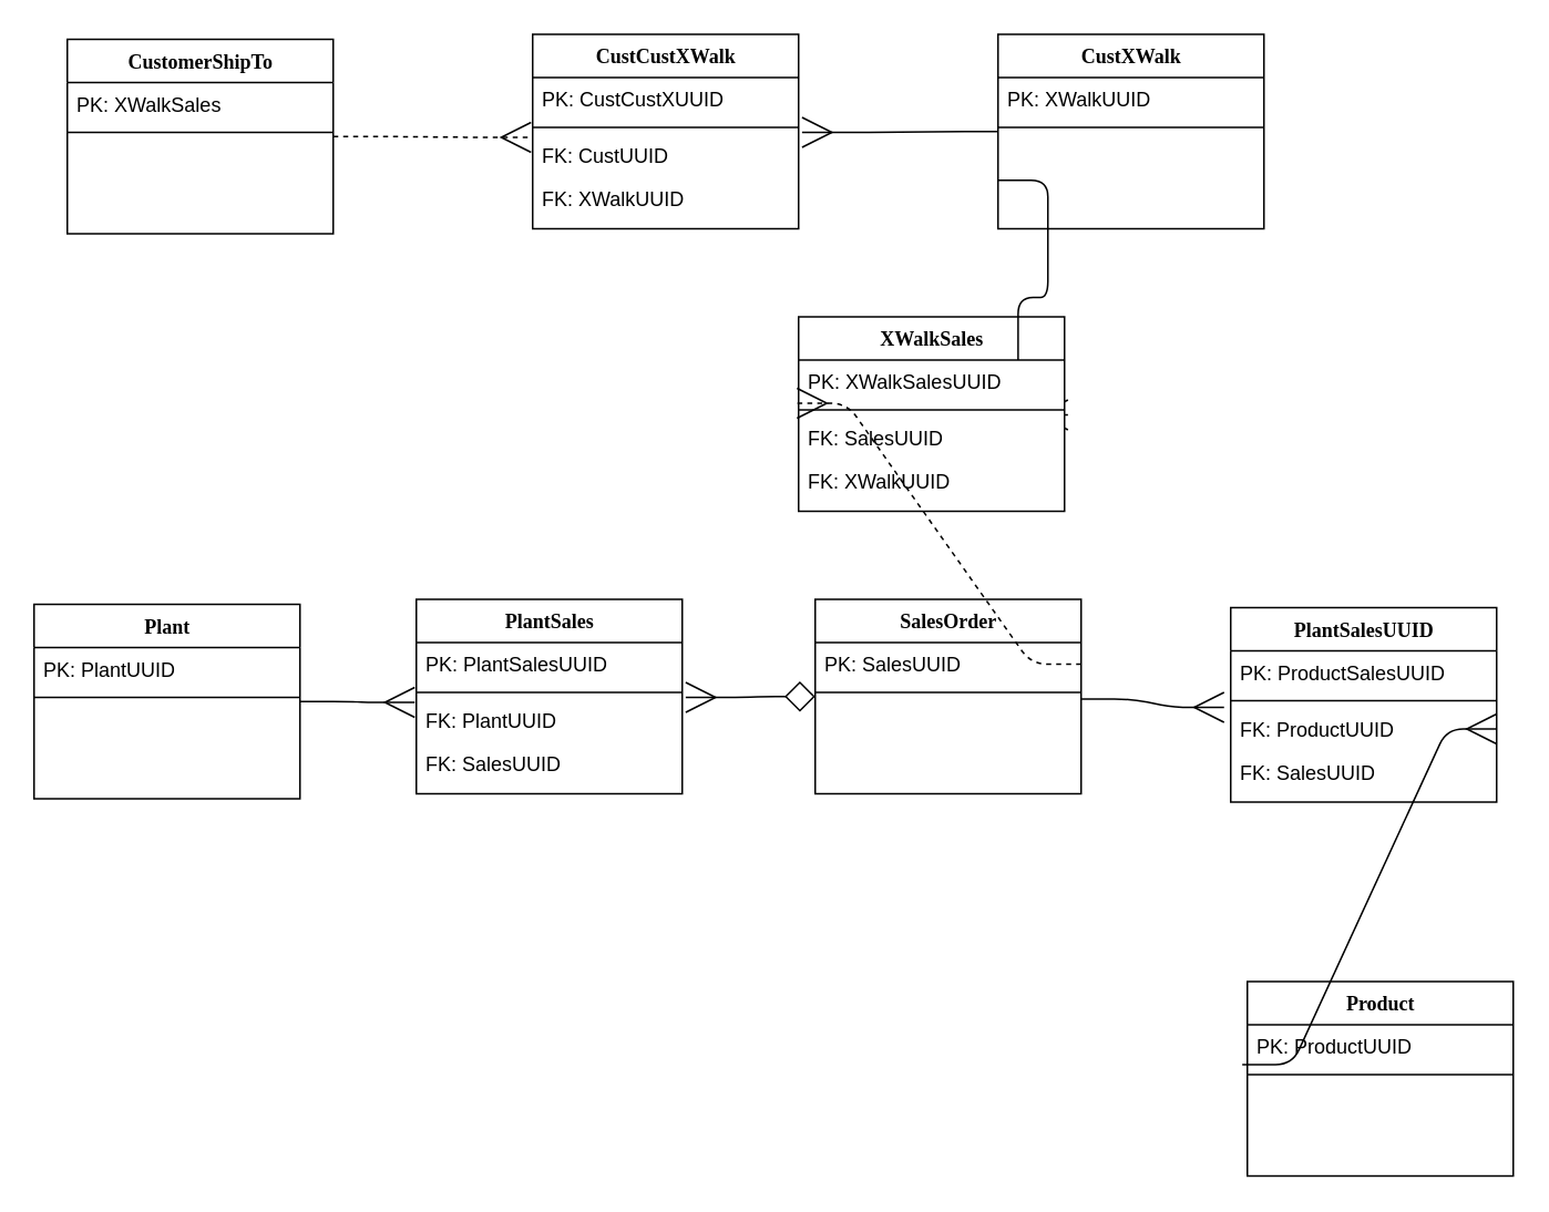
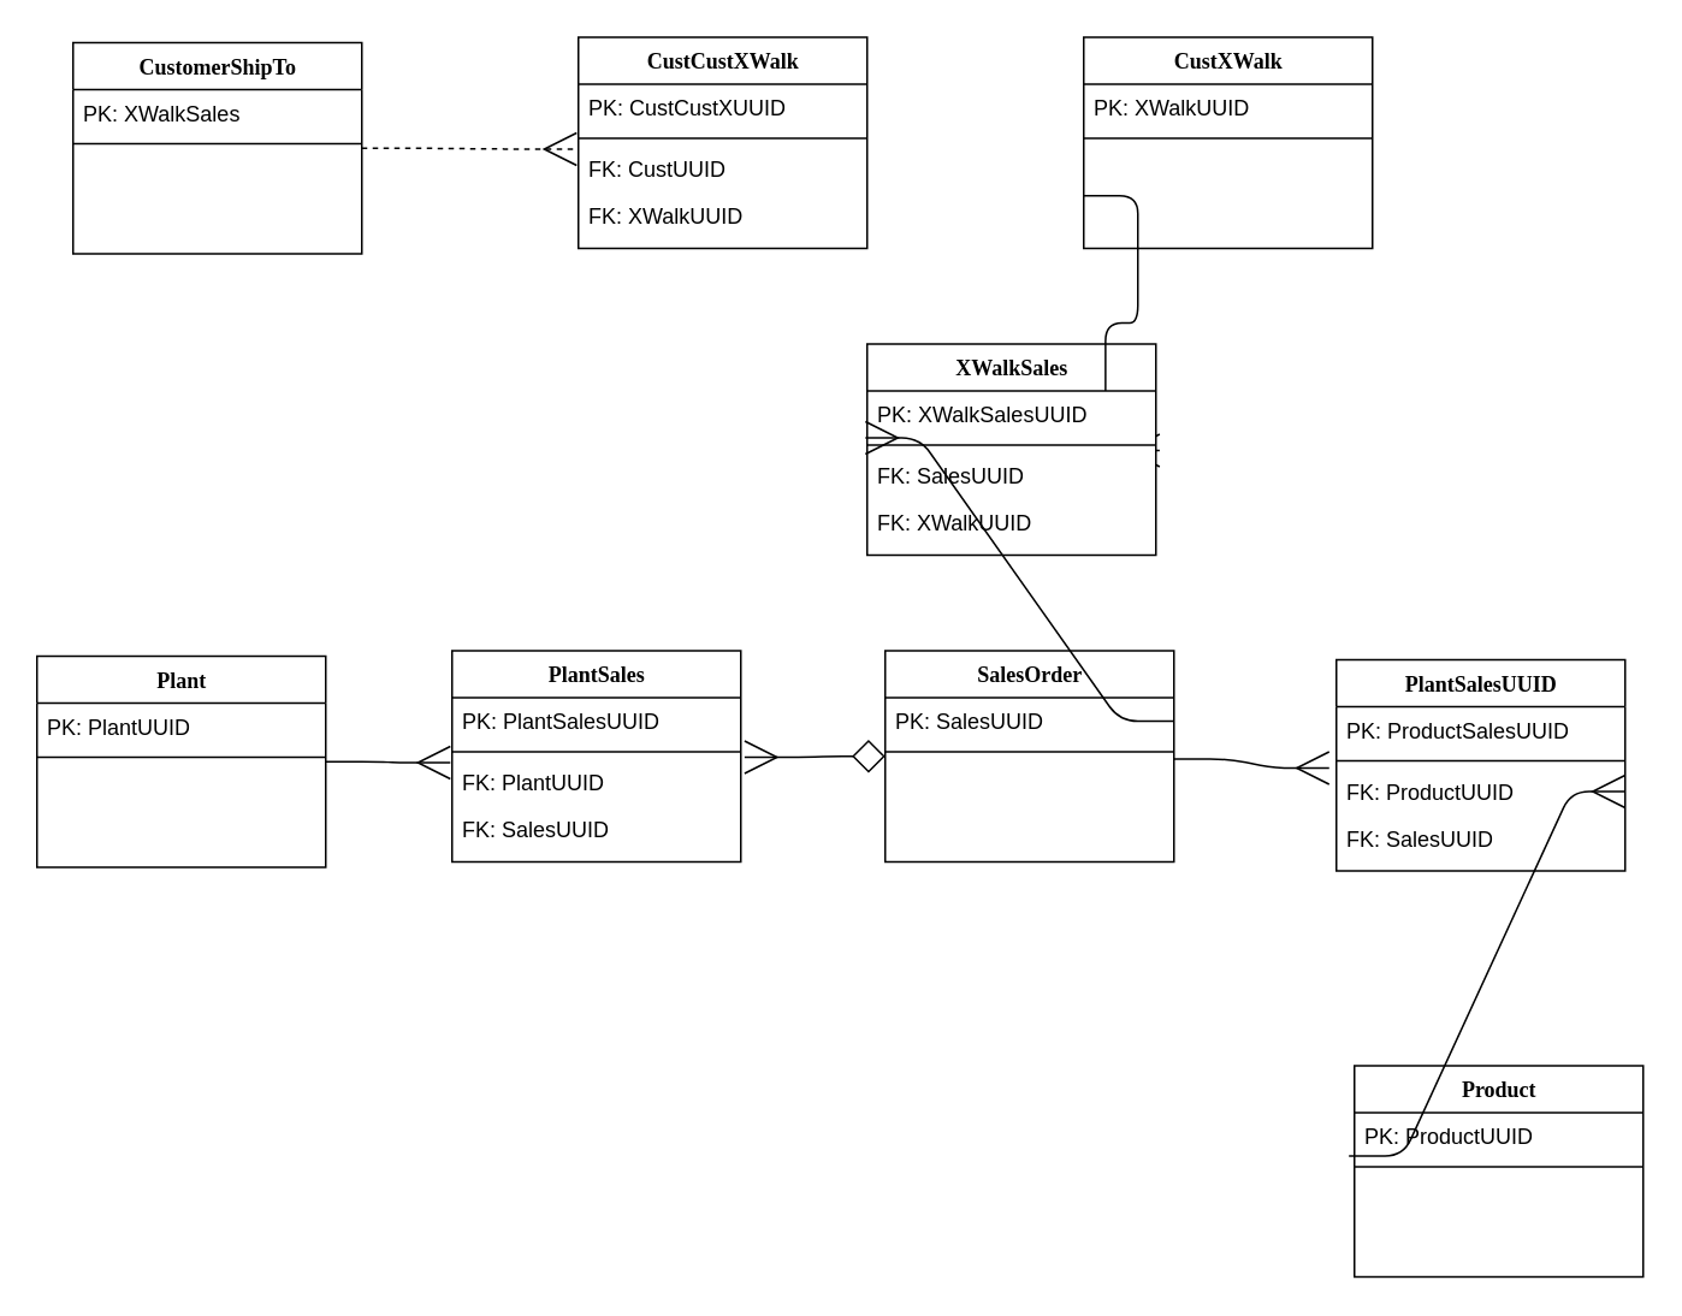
  <mxCell id="0" />
  <mxCell id="1" parent="0" />
  <mxCell id="2" value="CustomerShipTo" style="swimlane;html=1;fontStyle=1;align=center;verticalAlign=top;childLayout=stackLayout;horizontal=1;startSize=26;horizontalStack=0;resizeParent=1;resizeLast=0;collapsible=1;marginBottom=0;swimlaneFillColor=#ffffff;rounded=0;shadow=0;comic=0;labelBackgroundColor=none;strokeWidth=1;fillColor=none;fontFamily=Verdana;fontSize=12" parent="1" vertex="1"><mxGeometry x="40" y="23" width="160" height="117" as="geometry" /></mxCell>
  <mxCell id="3" value="PK: XWalkSales" style="text;html=1;strokeColor=none;fillColor=none;align=left;verticalAlign=top;spacingLeft=4;spacingRight=4;whiteSpace=wrap;overflow=hidden;rotatable=0;points=[[0,0.5],[1,0.5]];portConstraint=eastwest;" parent="2" vertex="1"><mxGeometry y="26" width="160" height="26" as="geometry" /></mxCell>
  <mxCell id="4" value="" style="line;html=1;strokeWidth=1;fillColor=none;align=left;verticalAlign=middle;spacingTop=-1;spacingLeft=3;spacingRight=3;rotatable=0;labelPosition=right;points=[];portConstraint=eastwest;" parent="2" vertex="1"><mxGeometry y="52" width="160" height="8" as="geometry" /></mxCell>
  <mxCell id="5" value="CustCustXWalk" style="swimlane;html=1;fontStyle=1;align=center;verticalAlign=top;childLayout=stackLayout;horizontal=1;startSize=26;horizontalStack=0;resizeParent=1;resizeLast=0;collapsible=1;marginBottom=0;swimlaneFillColor=#ffffff;rounded=0;shadow=0;comic=0;labelBackgroundColor=none;strokeWidth=1;fillColor=none;fontFamily=Verdana;fontSize=12" vertex="1" parent="1"><mxGeometry x="320" y="20" width="160" height="117" as="geometry" /></mxCell>
  <mxCell id="6" value="PK: CustCustXUUID" style="text;html=1;strokeColor=none;fillColor=none;align=left;verticalAlign=top;spacingLeft=4;spacingRight=4;whiteSpace=wrap;overflow=hidden;rotatable=0;points=[[0,0.5],[1,0.5]];portConstraint=eastwest;" vertex="1" parent="5"><mxGeometry y="26" width="160" height="26" as="geometry" /></mxCell>
  <mxCell id="7" value="" style="line;html=1;strokeWidth=1;fillColor=none;align=left;verticalAlign=middle;spacingTop=-1;spacingLeft=3;spacingRight=3;rotatable=0;labelPosition=right;points=[];portConstraint=eastwest;" vertex="1" parent="5"><mxGeometry y="52" width="160" height="8" as="geometry" /></mxCell>
  <mxCell id="8" value="FK: CustUUID" style="text;html=1;strokeColor=none;fillColor=none;align=left;verticalAlign=top;spacingLeft=4;spacingRight=4;whiteSpace=wrap;overflow=hidden;rotatable=0;points=[[0,0.5],[1,0.5]];portConstraint=eastwest;" vertex="1" parent="5"><mxGeometry y="60" width="160" height="26" as="geometry" /></mxCell>
  <mxCell id="9" value="FK: XWalkUUID" style="text;html=1;strokeColor=none;fillColor=none;align=left;verticalAlign=top;spacingLeft=4;spacingRight=4;whiteSpace=wrap;overflow=hidden;rotatable=0;points=[[0,0.5],[1,0.5]];portConstraint=eastwest;" vertex="1" parent="5"><mxGeometry y="86" width="160" height="26" as="geometry" /></mxCell>
  <mxCell id="10" value="CustXWalk" style="swimlane;html=1;fontStyle=1;align=center;verticalAlign=top;childLayout=stackLayout;horizontal=1;startSize=26;horizontalStack=0;resizeParent=1;resizeLast=0;collapsible=1;marginBottom=0;swimlaneFillColor=#ffffff;rounded=0;shadow=0;comic=0;labelBackgroundColor=none;strokeWidth=1;fillColor=none;fontFamily=Verdana;fontSize=12" vertex="1" parent="1"><mxGeometry x="600" y="20" width="160" height="117" as="geometry" /></mxCell>
  <mxCell id="11" value="PK: XWalkUUID" style="text;html=1;strokeColor=none;fillColor=none;align=left;verticalAlign=top;spacingLeft=4;spacingRight=4;whiteSpace=wrap;overflow=hidden;rotatable=0;points=[[0,0.5],[1,0.5]];portConstraint=eastwest;" vertex="1" parent="10"><mxGeometry y="26" width="160" height="26" as="geometry" /></mxCell>
  <mxCell id="12" value="" style="line;html=1;strokeWidth=1;fillColor=none;align=left;verticalAlign=middle;spacingTop=-1;spacingLeft=3;spacingRight=3;rotatable=0;labelPosition=right;points=[];portConstraint=eastwest;" vertex="1" parent="10"><mxGeometry y="52" width="160" height="8" as="geometry" /></mxCell>
  <mxCell id="13" value="" style="edgeStyle=entityRelationEdgeStyle;fontSize=12;html=1;endArrow=ERmany;exitX=1;exitY=0.5;exitDx=0;exitDy=0;entryX=-0.006;entryY=0.077;entryDx=0;entryDy=0;entryPerimeter=0;strokeWidth=1;endSize=16;dashed=1;" edge="1" parent="1" source="2" target="8"><mxGeometry width="100" height="100" relative="1" as="geometry"><mxPoint x="190" y="290" as="sourcePoint" /><mxPoint x="290" y="190" as="targetPoint" /></mxGeometry></mxCell>
- <mxCell id="14" value="" style="edgeStyle=entityRelationEdgeStyle;fontSize=12;html=1;endArrow=none;strokeWidth=1;endSize=16;startSize=16;startArrow=ERmany;startFill=0;exitX=1.013;exitY=-0.038;exitDx=0;exitDy=0;exitPerimeter=0;entryX=0;entryY=0.5;entryDx=0;entryDy=0;endFill=0;" edge="1" parent="1" source="8" target="10"><mxGeometry width="100" height="100" relative="1" as="geometry"><mxPoint x="630" y="180" as="sourcePoint" /><mxPoint x="530" y="90" as="targetPoint" /></mxGeometry></mxCell>
  <mxCell id="15" value="" style="edgeStyle=entityRelationEdgeStyle;fontSize=12;html=1;endArrow=ERmany;exitX=1;exitY=0.5;exitDx=0;exitDy=0;entryX=-0.006;entryY=0.077;entryDx=0;entryDy=0;entryPerimeter=0;strokeWidth=1;endSize=16;" edge="1" parent="1" source="17" target="23"><mxGeometry width="100" height="100" relative="1" as="geometry"><mxPoint x="170" y="630" as="sourcePoint" /><mxPoint x="270" y="530" as="targetPoint" /></mxGeometry></mxCell>
  <mxCell id="16" value="" style="edgeStyle=entityRelationEdgeStyle;fontSize=12;html=1;endArrow=diamond;strokeWidth=1;endSize=16;startSize=16;startArrow=ERmany;startFill=0;exitX=1.013;exitY=-0.038;exitDx=0;exitDy=0;exitPerimeter=0;entryX=0;entryY=0.5;entryDx=0;entryDy=0;endFill=0;" edge="1" parent="1" source="23" target="25"><mxGeometry width="100" height="100" relative="1" as="geometry"><mxPoint x="610" y="520" as="sourcePoint" /><mxPoint x="510" y="430" as="targetPoint" /></mxGeometry></mxCell>
  <mxCell id="17" value="Plant" style="swimlane;html=1;fontStyle=1;align=center;verticalAlign=top;childLayout=stackLayout;horizontal=1;startSize=26;horizontalStack=0;resizeParent=1;resizeLast=0;collapsible=1;marginBottom=0;swimlaneFillColor=#ffffff;rounded=0;shadow=0;comic=0;labelBackgroundColor=none;strokeWidth=1;fillColor=none;fontFamily=Verdana;fontSize=12" vertex="1" parent="1"><mxGeometry x="20" y="363" width="160" height="117" as="geometry" /></mxCell>
  <mxCell id="18" value="PK: PlantUUID" style="text;html=1;strokeColor=none;fillColor=none;align=left;verticalAlign=top;spacingLeft=4;spacingRight=4;whiteSpace=wrap;overflow=hidden;rotatable=0;points=[[0,0.5],[1,0.5]];portConstraint=eastwest;" vertex="1" parent="17"><mxGeometry y="26" width="160" height="26" as="geometry" /></mxCell>
  <mxCell id="19" value="" style="line;html=1;strokeWidth=1;fillColor=none;align=left;verticalAlign=middle;spacingTop=-1;spacingLeft=3;spacingRight=3;rotatable=0;labelPosition=right;points=[];portConstraint=eastwest;" vertex="1" parent="17"><mxGeometry y="52" width="160" height="8" as="geometry" /></mxCell>
  <mxCell id="20" value="PlantSales" style="swimlane;html=1;fontStyle=1;align=center;verticalAlign=top;childLayout=stackLayout;horizontal=1;startSize=26;horizontalStack=0;resizeParent=1;resizeLast=0;collapsible=1;marginBottom=0;swimlaneFillColor=#ffffff;rounded=0;shadow=0;comic=0;labelBackgroundColor=none;strokeWidth=1;fillColor=none;fontFamily=Verdana;fontSize=12" vertex="1" parent="1"><mxGeometry x="250" y="360" width="160" height="117" as="geometry" /></mxCell>
  <mxCell id="21" value="PK: PlantSalesUUID" style="text;html=1;strokeColor=none;fillColor=none;align=left;verticalAlign=top;spacingLeft=4;spacingRight=4;whiteSpace=wrap;overflow=hidden;rotatable=0;points=[[0,0.5],[1,0.5]];portConstraint=eastwest;" vertex="1" parent="20"><mxGeometry y="26" width="160" height="26" as="geometry" /></mxCell>
  <mxCell id="22" value="" style="line;html=1;strokeWidth=1;fillColor=none;align=left;verticalAlign=middle;spacingTop=-1;spacingLeft=3;spacingRight=3;rotatable=0;labelPosition=right;points=[];portConstraint=eastwest;" vertex="1" parent="20"><mxGeometry y="52" width="160" height="8" as="geometry" /></mxCell>
  <mxCell id="23" value="FK: PlantUUID" style="text;html=1;strokeColor=none;fillColor=none;align=left;verticalAlign=top;spacingLeft=4;spacingRight=4;whiteSpace=wrap;overflow=hidden;rotatable=0;points=[[0,0.5],[1,0.5]];portConstraint=eastwest;" vertex="1" parent="20"><mxGeometry y="60" width="160" height="26" as="geometry" /></mxCell>
  <mxCell id="24" value="FK: SalesUUID" style="text;html=1;strokeColor=none;fillColor=none;align=left;verticalAlign=top;spacingLeft=4;spacingRight=4;whiteSpace=wrap;overflow=hidden;rotatable=0;points=[[0,0.5],[1,0.5]];portConstraint=eastwest;" vertex="1" parent="20"><mxGeometry y="86" width="160" height="26" as="geometry" /></mxCell>
  <mxCell id="25" value="SalesOrder" style="swimlane;html=1;fontStyle=1;align=center;verticalAlign=top;childLayout=stackLayout;horizontal=1;startSize=26;horizontalStack=0;resizeParent=1;resizeLast=0;collapsible=1;marginBottom=0;swimlaneFillColor=#ffffff;rounded=0;shadow=0;comic=0;labelBackgroundColor=none;strokeWidth=1;fillColor=none;fontFamily=Verdana;fontSize=12" vertex="1" parent="1"><mxGeometry x="490" y="360" width="160" height="117" as="geometry" /></mxCell>
  <mxCell id="26" value="PK: SalesUUID" style="text;html=1;strokeColor=none;fillColor=none;align=left;verticalAlign=top;spacingLeft=4;spacingRight=4;whiteSpace=wrap;overflow=hidden;rotatable=0;points=[[0,0.5],[1,0.5]];portConstraint=eastwest;" vertex="1" parent="25"><mxGeometry y="26" width="160" height="26" as="geometry" /></mxCell>
  <mxCell id="27" value="" style="line;html=1;strokeWidth=1;fillColor=none;align=left;verticalAlign=middle;spacingTop=-1;spacingLeft=3;spacingRight=3;rotatable=0;labelPosition=right;points=[];portConstraint=eastwest;" vertex="1" parent="25"><mxGeometry y="52" width="160" height="8" as="geometry" /></mxCell>
  <mxCell id="28" value="PlantSalesUUID" style="swimlane;html=1;fontStyle=1;align=center;verticalAlign=top;childLayout=stackLayout;horizontal=1;startSize=26;horizontalStack=0;resizeParent=1;resizeLast=0;collapsible=1;marginBottom=0;swimlaneFillColor=#ffffff;rounded=0;shadow=0;comic=0;labelBackgroundColor=none;strokeWidth=1;fillColor=none;fontFamily=Verdana;fontSize=12" vertex="1" parent="1"><mxGeometry x="740" y="365" width="160" height="117" as="geometry" /></mxCell>
  <mxCell id="29" value="PK: ProductSalesUUID" style="text;html=1;strokeColor=none;fillColor=none;align=left;verticalAlign=top;spacingLeft=4;spacingRight=4;whiteSpace=wrap;overflow=hidden;rotatable=0;points=[[0,0.5],[1,0.5]];portConstraint=eastwest;" vertex="1" parent="28"><mxGeometry y="26" width="160" height="26" as="geometry" /></mxCell>
  <mxCell id="30" value="" style="line;html=1;strokeWidth=1;fillColor=none;align=left;verticalAlign=middle;spacingTop=-1;spacingLeft=3;spacingRight=3;rotatable=0;labelPosition=right;points=[];portConstraint=eastwest;" vertex="1" parent="28"><mxGeometry y="52" width="160" height="8" as="geometry" /></mxCell>
  <mxCell id="31" value="FK: ProductUUID" style="text;html=1;strokeColor=none;fillColor=none;align=left;verticalAlign=top;spacingLeft=4;spacingRight=4;whiteSpace=wrap;overflow=hidden;rotatable=0;points=[[0,0.5],[1,0.5]];portConstraint=eastwest;" vertex="1" parent="28"><mxGeometry y="60" width="160" height="26" as="geometry" /></mxCell>
  <mxCell id="32" value="FK: SalesUUID" style="text;html=1;strokeColor=none;fillColor=none;align=left;verticalAlign=top;spacingLeft=4;spacingRight=4;whiteSpace=wrap;overflow=hidden;rotatable=0;points=[[0,0.5],[1,0.5]];portConstraint=eastwest;" vertex="1" parent="28"><mxGeometry y="86" width="160" height="26" as="geometry" /></mxCell>
  <mxCell id="33" value="Product" style="swimlane;html=1;fontStyle=1;align=center;verticalAlign=top;childLayout=stackLayout;horizontal=1;startSize=26;horizontalStack=0;resizeParent=1;resizeLast=0;collapsible=1;marginBottom=0;swimlaneFillColor=#ffffff;rounded=0;shadow=0;comic=0;labelBackgroundColor=none;strokeWidth=1;fillColor=none;fontFamily=Verdana;fontSize=12" vertex="1" parent="1"><mxGeometry x="750" y="590" width="160" height="117" as="geometry" /></mxCell>
  <mxCell id="34" value="PK: ProductUUID" style="text;html=1;strokeColor=none;fillColor=none;align=left;verticalAlign=top;spacingLeft=4;spacingRight=4;whiteSpace=wrap;overflow=hidden;rotatable=0;points=[[0,0.5],[1,0.5]];portConstraint=eastwest;" vertex="1" parent="33"><mxGeometry y="26" width="160" height="26" as="geometry" /></mxCell>
  <mxCell id="35" value="" style="line;html=1;strokeWidth=1;fillColor=none;align=left;verticalAlign=middle;spacingTop=-1;spacingLeft=3;spacingRight=3;rotatable=0;labelPosition=right;points=[];portConstraint=eastwest;" vertex="1" parent="33"><mxGeometry y="52" width="160" height="8" as="geometry" /></mxCell>
  <mxCell id="36" value="" style="edgeStyle=entityRelationEdgeStyle;fontSize=12;html=1;endArrow=none;strokeWidth=1;endSize=16;startSize=16;startArrow=ERmany;startFill=0;exitX=1;exitY=0.5;exitDx=0;exitDy=0;entryX=-0.019;entryY=0.923;entryDx=0;entryDy=0;endFill=0;entryPerimeter=0;" edge="1" parent="1" source="31" target="34"><mxGeometry width="100" height="100" relative="1" as="geometry"><mxPoint x="422.08" y="429.012" as="sourcePoint" /><mxPoint x="500" y="428.5" as="targetPoint" /></mxGeometry></mxCell>
  <mxCell id="37" value="" style="edgeStyle=entityRelationEdgeStyle;fontSize=12;html=1;endArrow=ERmany;exitX=1;exitY=1;exitDx=0;exitDy=0;entryX=-0.025;entryY=0;entryDx=0;entryDy=0;entryPerimeter=0;strokeWidth=1;endSize=16;exitPerimeter=0;" edge="1" parent="1" source="27" target="31"><mxGeometry width="100" height="100" relative="1" as="geometry"><mxPoint x="190" y="431.5" as="sourcePoint" /><mxPoint x="259.04" y="432.002" as="targetPoint" /></mxGeometry></mxCell>
  <mxCell id="38" value="" style="edgeStyle=entityRelationEdgeStyle;fontSize=12;html=1;endArrow=none;strokeWidth=1;endSize=16;startSize=16;startArrow=ERmany;startFill=0;exitX=1.013;exitY=-0.038;exitDx=0;exitDy=0;exitPerimeter=0;entryX=0;entryY=0.75;entryDx=0;entryDy=0;endFill=0;" edge="1" parent="1" source="42" target="10"><mxGeometry width="100" height="100" relative="1" as="geometry"><mxPoint x="650" y="350" as="sourcePoint" /><mxPoint x="620" y="248.5" as="targetPoint" /></mxGeometry></mxCell>
  <mxCell id="39" value="XWalkSales" style="swimlane;html=1;fontStyle=1;align=center;verticalAlign=top;childLayout=stackLayout;horizontal=1;startSize=26;horizontalStack=0;resizeParent=1;resizeLast=0;collapsible=1;marginBottom=0;swimlaneFillColor=#ffffff;rounded=0;shadow=0;comic=0;labelBackgroundColor=none;strokeWidth=1;fillColor=none;fontFamily=Verdana;fontSize=12" vertex="1" parent="1"><mxGeometry x="480" y="190" width="160" height="117" as="geometry" /></mxCell>
  <mxCell id="40" value="PK: XWalkSalesUUID" style="text;html=1;strokeColor=none;fillColor=none;align=left;verticalAlign=top;spacingLeft=4;spacingRight=4;whiteSpace=wrap;overflow=hidden;rotatable=0;points=[[0,0.5],[1,0.5]];portConstraint=eastwest;" vertex="1" parent="39"><mxGeometry y="26" width="160" height="26" as="geometry" /></mxCell>
  <mxCell id="41" value="" style="line;html=1;strokeWidth=1;fillColor=none;align=left;verticalAlign=middle;spacingTop=-1;spacingLeft=3;spacingRight=3;rotatable=0;labelPosition=right;points=[];portConstraint=eastwest;" vertex="1" parent="39"><mxGeometry y="52" width="160" height="8" as="geometry" /></mxCell>
  <mxCell id="42" value="FK: SalesUUID" style="text;html=1;strokeColor=none;fillColor=none;align=left;verticalAlign=top;spacingLeft=4;spacingRight=4;whiteSpace=wrap;overflow=hidden;rotatable=0;points=[[0,0.5],[1,0.5]];portConstraint=eastwest;" vertex="1" parent="39"><mxGeometry y="60" width="160" height="26" as="geometry" /></mxCell>
  <mxCell id="43" value="FK: XWalkUUID" style="text;html=1;strokeColor=none;fillColor=none;align=left;verticalAlign=top;spacingLeft=4;spacingRight=4;whiteSpace=wrap;overflow=hidden;rotatable=0;points=[[0,0.5],[1,0.5]];portConstraint=eastwest;" vertex="1" parent="39"><mxGeometry y="86" width="160" height="26" as="geometry" /></mxCell>
- <mxCell id="44" value="" style="edgeStyle=entityRelationEdgeStyle;fontSize=12;html=1;endArrow=ERmany;exitX=1;exitY=0.5;exitDx=0;exitDy=0;entryX=-0.006;entryY=1;entryDx=0;entryDy=0;entryPerimeter=0;strokeWidth=1;endSize=16;dashed=1;" edge="1" parent="1" source="26" target="40"><mxGeometry width="100" height="100" relative="1" as="geometry"><mxPoint x="190" y="431.5" as="sourcePoint" /><mxPoint x="259.04" y="432.002" as="targetPoint" /></mxGeometry></mxCell>
+ <mxCell id="44" value="" style="edgeStyle=entityRelationEdgeStyle;fontSize=12;html=1;endArrow=ERmany;exitX=1;exitY=0.5;exitDx=0;exitDy=0;entryX=-0.006;entryY=1;entryDx=0;entryDy=0;entryPerimeter=0;strokeWidth=1;endSize=16;" edge="1" parent="1" source="26" target="40"><mxGeometry width="100" height="100" relative="1" as="geometry"><mxPoint x="190" y="431.5" as="sourcePoint" /><mxPoint x="259.04" y="432.002" as="targetPoint" /></mxGeometry></mxCell>
